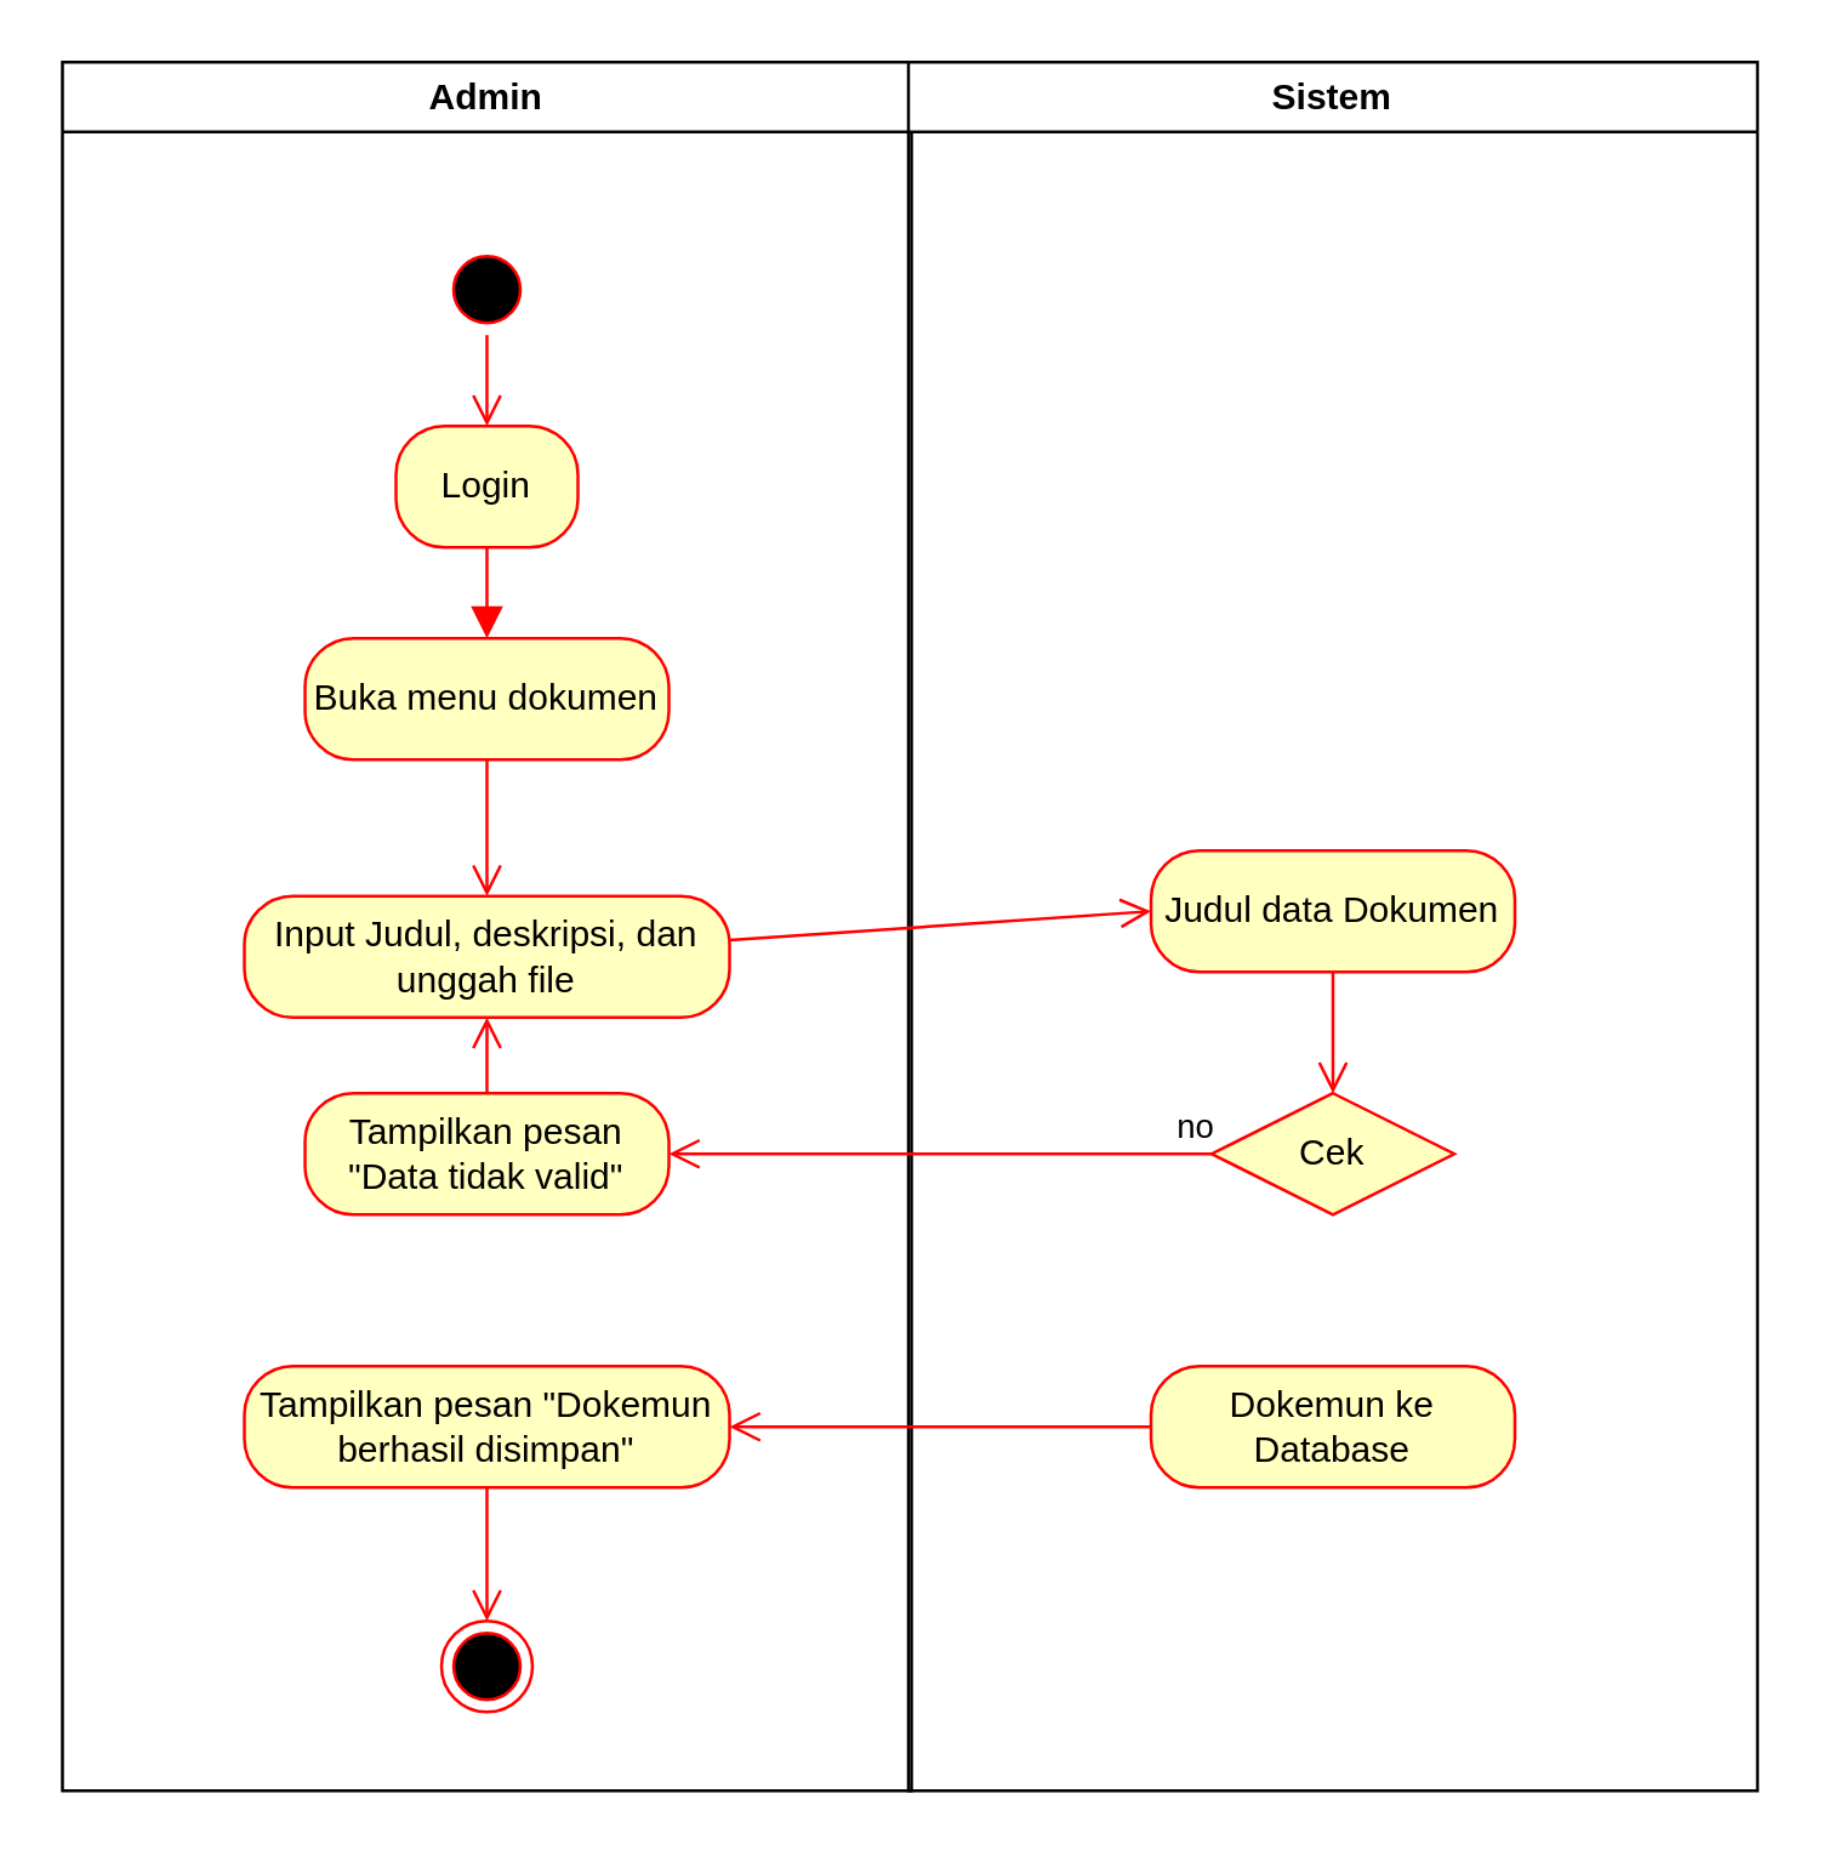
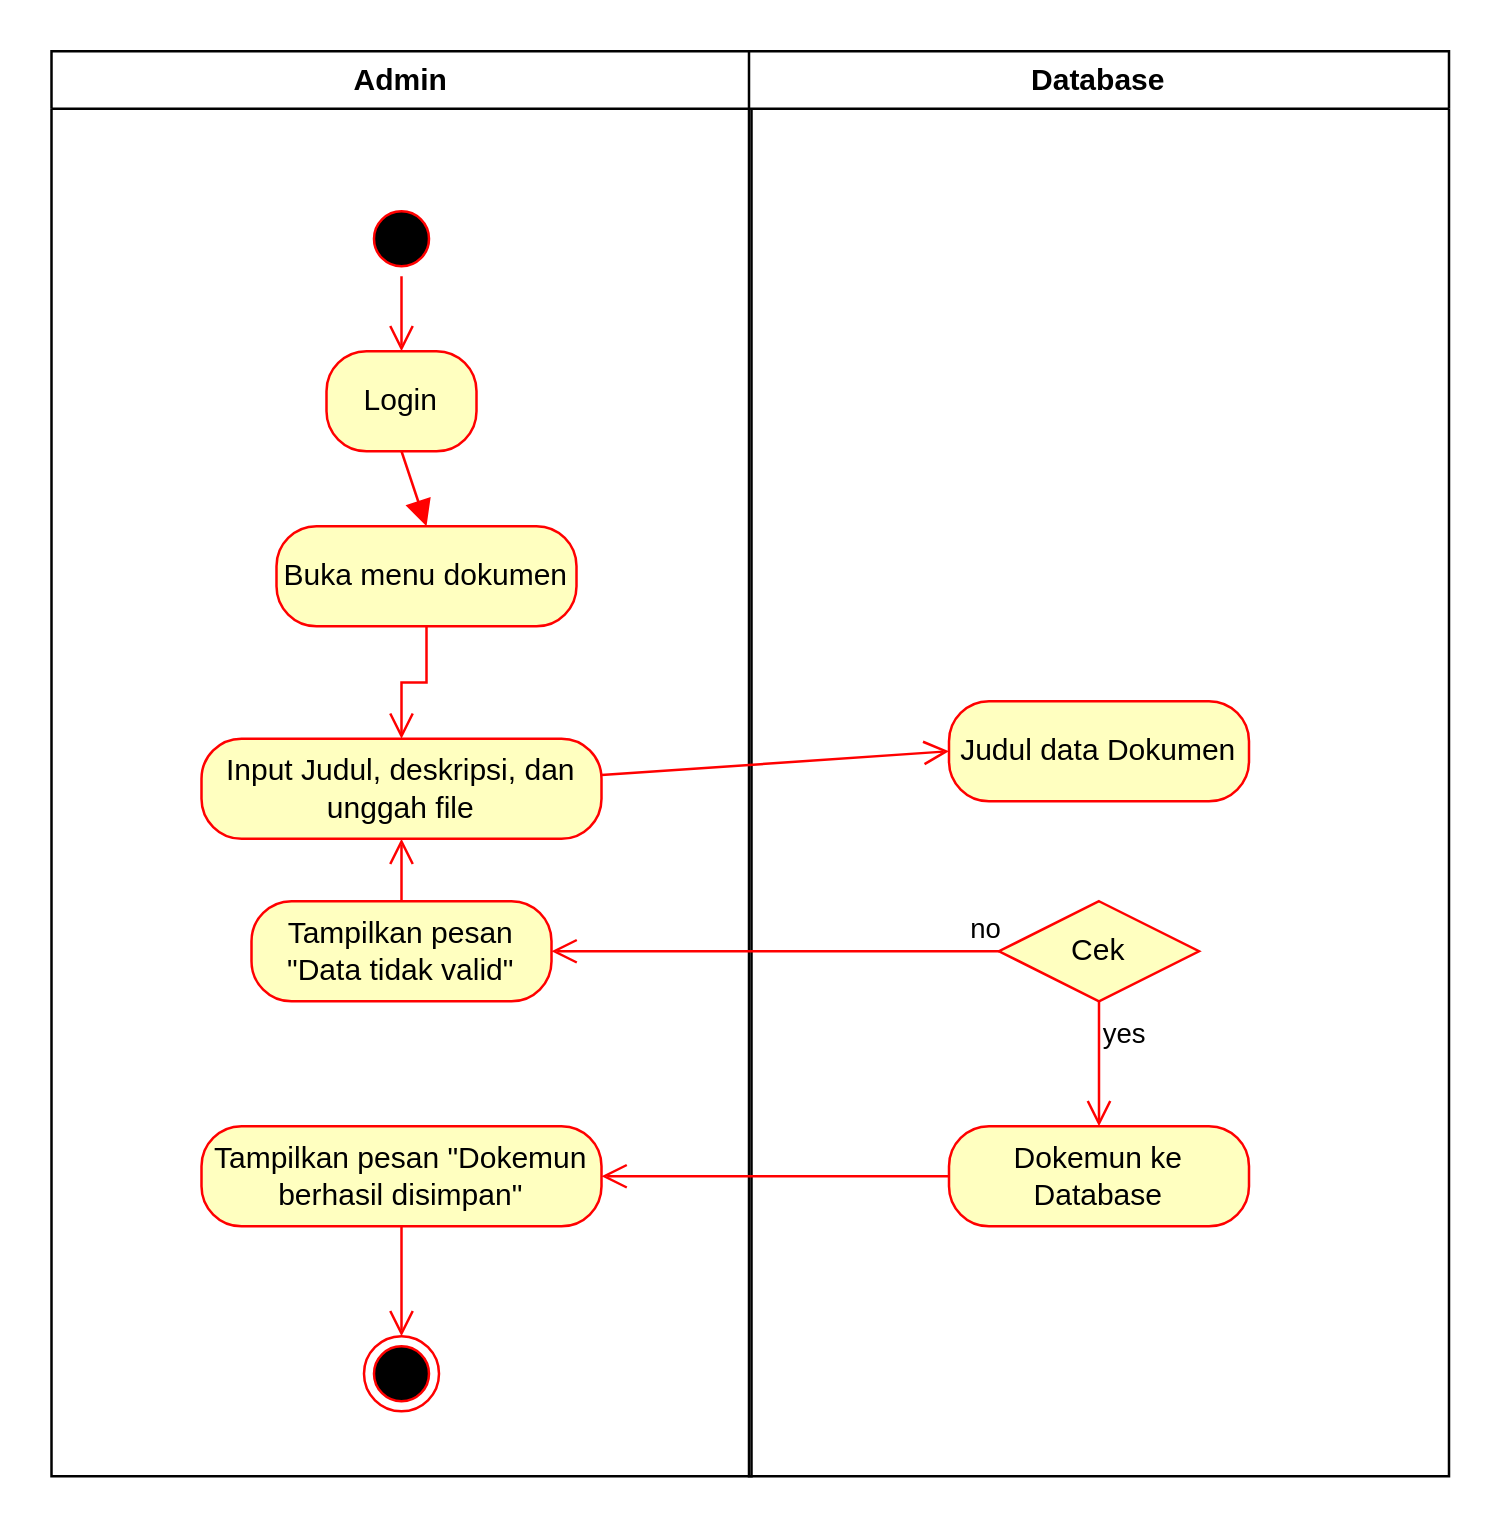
  <mxCell id="0" />
  <mxCell id="1" parent="0" />
  <mxCell id="2" value="Admin" style="swimlane;whiteSpace=wrap" vertex="1" parent="1"><mxGeometry x="20" y="20" width="280" height="570" as="geometry" /></mxCell>
  <mxCell id="3" value="" style="ellipse;html=1;shape=startState;fillColor=#000000;strokeColor=#ff0000;" vertex="1" parent="2"><mxGeometry x="125" y="60" width="30" height="30" as="geometry" /></mxCell>
  <mxCell id="4" value="" style="html=1;verticalAlign=bottom;endArrow=open;endSize=8;strokeColor=#ff0000;rounded=0;entryX=0.5;entryY=0;entryDx=0;entryDy=0;" edge="1" parent="2" source="3" target="5"><mxGeometry relative="1" as="geometry"><mxPoint x="140" y="150" as="targetPoint" /></mxGeometry></mxCell>
  <mxCell id="5" value="Login" style="rounded=1;whiteSpace=wrap;html=1;arcSize=40;fontColor=#000000;fillColor=#ffffc0;strokeColor=#ff0000;" vertex="1" parent="2"><mxGeometry x="110" y="120" width="60" height="40" as="geometry" /></mxCell>
- <mxCell id="6" value="Buka menu dokumen" style="rounded=1;whiteSpace=wrap;html=1;arcSize=40;fontColor=#000000;fillColor=#ffffc0;strokeColor=#ff0000;" vertex="1" parent="2"><mxGeometry x="80" y="190" width="120" height="40" as="geometry" /></mxCell>
+ <mxCell id="6" value="Buka menu dokumen" style="rounded=1;whiteSpace=wrap;html=1;arcSize=40;fontColor=#000000;fillColor=#ffffc0;strokeColor=#ff0000;" vertex="1" parent="2"><mxGeometry x="90" y="190" width="120" height="40" as="geometry" /></mxCell>
  <mxCell id="7" value="" style="edgeStyle=orthogonalEdgeStyle;html=1;verticalAlign=bottom;endArrow=open;endSize=8;strokeColor=#ff0000;rounded=0;entryX=0.5;entryY=0;entryDx=0;entryDy=0;" edge="1" source="6" parent="2" target="9"><mxGeometry relative="1" as="geometry"><mxPoint x="140" y="340" as="targetPoint" /></mxGeometry></mxCell>
  <mxCell id="8" value="" style="html=1;verticalAlign=bottom;endArrow=block;endSize=8;strokeColor=#ff0000;rounded=0;exitX=0.5;exitY=1;exitDx=0;exitDy=0;entryX=0.5;entryY=0;entryDx=0;entryDy=0;" edge="1" parent="2" source="5" target="6"><mxGeometry relative="1" as="geometry"><mxPoint x="340" y="170" as="targetPoint" /></mxGeometry></mxCell>
  <mxCell id="9" value="Input Judul, deskripsi, dan unggah file" style="rounded=1;whiteSpace=wrap;html=1;arcSize=40;fontColor=#000000;fillColor=#ffffc0;strokeColor=#ff0000;" vertex="1" parent="2"><mxGeometry x="60" y="275" width="160" height="40" as="geometry" /></mxCell>
  <mxCell id="10" value="Tampilkan pesan &quot;Data tidak valid&quot;" style="rounded=1;whiteSpace=wrap;html=1;arcSize=40;fontColor=#000000;fillColor=#ffffc0;strokeColor=#ff0000;" vertex="1" parent="2"><mxGeometry x="80" y="340" width="120" height="40" as="geometry" /></mxCell>
  <mxCell id="11" value="" style="html=1;verticalAlign=bottom;endArrow=open;endSize=8;strokeColor=#ff0000;rounded=0;exitX=0.5;exitY=0;exitDx=0;exitDy=0;entryX=0.5;entryY=1;entryDx=0;entryDy=0;" edge="1" source="10" parent="2" target="9"><mxGeometry relative="1" as="geometry"><mxPoint x="140" y="450" as="targetPoint" /></mxGeometry></mxCell>
  <mxCell id="12" value="Tampilkan pesan &quot;Dokemun berhasil disimpan&quot;" style="rounded=1;whiteSpace=wrap;html=1;arcSize=40;fontColor=#000000;fillColor=#ffffc0;strokeColor=#ff0000;" vertex="1" parent="2"><mxGeometry x="60" y="430" width="160" height="40" as="geometry" /></mxCell>
  <mxCell id="13" value="" style="html=1;verticalAlign=bottom;endArrow=open;endSize=8;strokeColor=#ff0000;rounded=0;entryX=0.5;entryY=0;entryDx=0;entryDy=0;" edge="1" source="12" parent="2" target="14"><mxGeometry relative="1" as="geometry"><mxPoint x="140" y="530" as="targetPoint" /></mxGeometry></mxCell>
  <mxCell id="14" value="" style="ellipse;html=1;shape=endState;fillColor=#000000;strokeColor=#ff0000;" vertex="1" parent="2"><mxGeometry x="125" y="514" width="30" height="30" as="geometry" /></mxCell>
- <mxCell id="15" value="Sistem" style="swimlane;whiteSpace=wrap" vertex="1" parent="1"><mxGeometry x="299" y="20" width="280" height="570" as="geometry" /></mxCell>
+ <mxCell id="15" value="Database" style="swimlane;whiteSpace=wrap" vertex="1" parent="1"><mxGeometry x="299" y="20" width="280" height="570" as="geometry" /></mxCell>
  <mxCell id="16" value="Judul data Dokumen" style="rounded=1;whiteSpace=wrap;html=1;arcSize=40;fontColor=#000000;fillColor=#ffffc0;strokeColor=#ff0000;" vertex="1" parent="15"><mxGeometry x="80" y="260" width="120" height="40" as="geometry" /></mxCell>
- <mxCell id="17" value="" style="edgeStyle=orthogonalEdgeStyle;html=1;verticalAlign=bottom;endArrow=open;endSize=8;strokeColor=#ff0000;rounded=0;entryX=0.5;entryY=0;entryDx=0;entryDy=0;" edge="1" parent="15" source="16" target="18"><mxGeometry relative="1" as="geometry"><mxPoint x="140" y="370" as="targetPoint" /></mxGeometry></mxCell>
  <mxCell id="18" value="Cek" style="rhombus;whiteSpace=wrap;html=1;fontColor=#000000;fillColor=#ffffc0;strokeColor=#ff0000;" vertex="1" parent="15"><mxGeometry x="100" y="340" width="80" height="40" as="geometry" /></mxCell>
+ <mxCell id="19" value="yes" style="edgeStyle=orthogonalEdgeStyle;html=1;align=left;verticalAlign=top;endArrow=open;endSize=8;strokeColor=#ff0000;rounded=0;entryX=0.5;entryY=0;entryDx=0;entryDy=0;" edge="1" source="18" parent="15" target="20"><mxGeometry x="-1" relative="1" as="geometry"><mxPoint x="140" y="430" as="targetPoint" /></mxGeometry></mxCell>
  <mxCell id="20" value="Dokemun ke Database" style="rounded=1;whiteSpace=wrap;html=1;arcSize=40;fontColor=#000000;fillColor=#ffffc0;strokeColor=#ff0000;" vertex="1" parent="15"><mxGeometry x="80" y="430" width="120" height="40" as="geometry" /></mxCell>
  <mxCell id="21" value="" style="html=1;verticalAlign=bottom;endArrow=open;endSize=8;strokeColor=#ff0000;rounded=0;entryX=0;entryY=0.5;entryDx=0;entryDy=0;" edge="1" source="9" parent="1" target="16"><mxGeometry relative="1" as="geometry"><mxPoint x="156" y="480" as="targetPoint" /></mxGeometry></mxCell>
  <mxCell id="22" value="no" style="edgeStyle=orthogonalEdgeStyle;html=1;align=left;verticalAlign=bottom;endArrow=open;endSize=8;strokeColor=#ff0000;rounded=0;exitX=0;exitY=0.5;exitDx=0;exitDy=0;entryX=1;entryY=0.5;entryDx=0;entryDy=0;" edge="1" source="18" parent="1" target="10"><mxGeometry x="-0.855" relative="1" as="geometry"><mxPoint x="216" y="390" as="targetPoint" /><mxPoint as="offset" /></mxGeometry></mxCell>
  <mxCell id="23" value="" style="edgeStyle=orthogonalEdgeStyle;html=1;verticalAlign=bottom;endArrow=open;endSize=8;strokeColor=#ff0000;rounded=0;entryX=1;entryY=0.5;entryDx=0;entryDy=0;" edge="1" source="20" parent="1" target="12"><mxGeometry relative="1" as="geometry"><mxPoint x="439" y="550" as="targetPoint" /></mxGeometry></mxCell>
